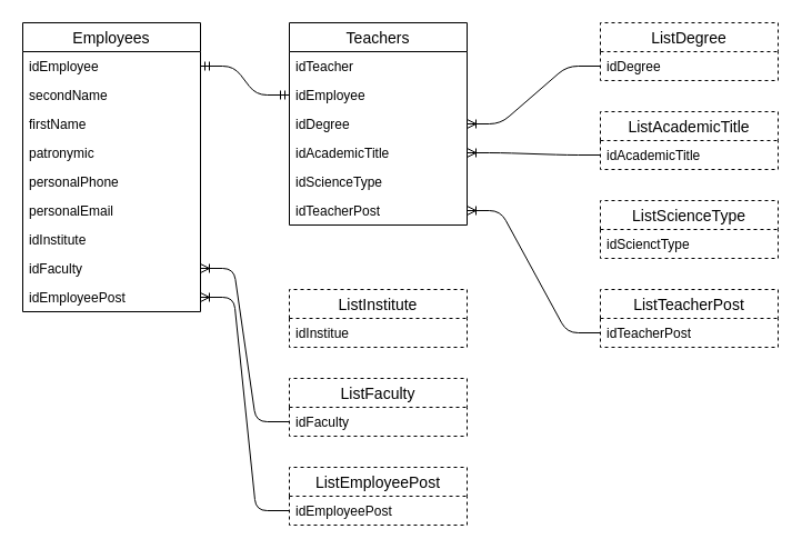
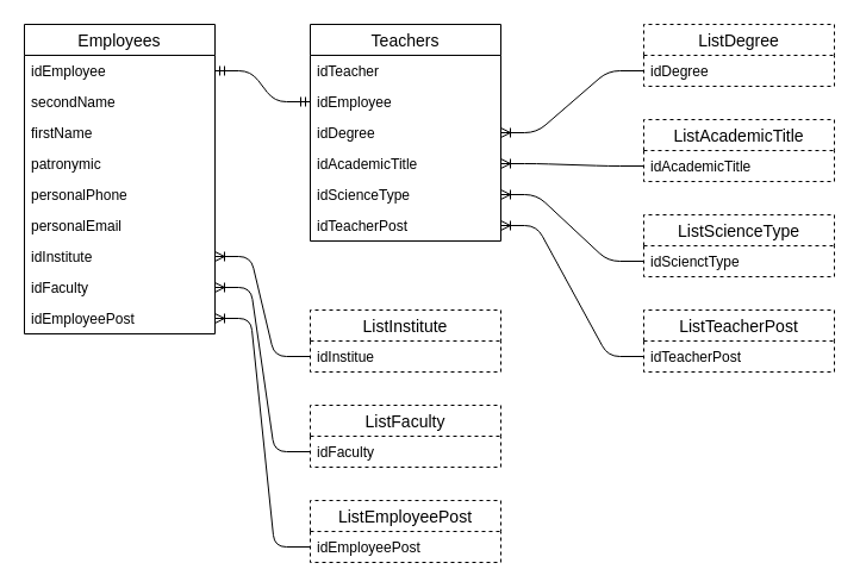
  <mxCell id="0" />
  <mxCell id="1" parent="0" />
  <mxCell id="2" value="" style="edgeStyle=entityRelationEdgeStyle;fontSize=12;html=1;endArrow=ERmandOne;startArrow=ERmandOne;" parent="1" source="32" target="5" edge="1"><mxGeometry width="100" height="100" relative="1" as="geometry"><mxPoint x="510" y="350" as="sourcePoint" /><mxPoint x="610" y="250" as="targetPoint" /></mxGeometry></mxCell>
  <mxCell id="3" value="Teachers" style="swimlane;fontStyle=0;childLayout=stackLayout;horizontal=1;startSize=26;horizontalStack=0;resizeParent=1;resizeParentMax=0;resizeLast=0;collapsible=1;marginBottom=0;align=center;fontSize=14;" parent="1" vertex="1"><mxGeometry x="260" y="20" width="160" height="182" as="geometry" /></mxCell>
  <mxCell id="4" value="idTeacher" style="text;strokeColor=none;fillColor=none;spacingLeft=4;spacingRight=4;overflow=hidden;rotatable=0;points=[[0,0.5],[1,0.5]];portConstraint=eastwest;fontSize=12;" parent="3" vertex="1"><mxGeometry y="26" width="160" height="26" as="geometry" /></mxCell>
  <mxCell id="5" value="idEmployee" style="text;strokeColor=none;fillColor=none;spacingLeft=4;spacingRight=4;overflow=hidden;rotatable=0;points=[[0,0.5],[1,0.5]];portConstraint=eastwest;fontSize=12;" parent="3" vertex="1"><mxGeometry y="52" width="160" height="26" as="geometry" /></mxCell>
  <mxCell id="6" value="idDegree" style="text;strokeColor=none;fillColor=none;spacingLeft=4;spacingRight=4;overflow=hidden;rotatable=0;points=[[0,0.5],[1,0.5]];portConstraint=eastwest;fontSize=12;" parent="3" vertex="1"><mxGeometry y="78" width="160" height="26" as="geometry" /></mxCell>
  <mxCell id="7" value="idAcademicTitle" style="text;strokeColor=none;fillColor=none;spacingLeft=4;spacingRight=4;overflow=hidden;rotatable=0;points=[[0,0.5],[1,0.5]];portConstraint=eastwest;fontSize=12;" parent="3" vertex="1"><mxGeometry y="104" width="160" height="26" as="geometry" /></mxCell>
  <mxCell id="8" value="idScienceType" style="text;strokeColor=none;fillColor=none;spacingLeft=4;spacingRight=4;overflow=hidden;rotatable=0;points=[[0,0.5],[1,0.5]];portConstraint=eastwest;fontSize=12;" parent="3" vertex="1"><mxGeometry y="130" width="160" height="26" as="geometry" /></mxCell>
  <mxCell id="9" value="idTeacherPost" style="text;strokeColor=none;fillColor=none;spacingLeft=4;spacingRight=4;overflow=hidden;rotatable=0;points=[[0,0.5],[1,0.5]];portConstraint=eastwest;fontSize=12;" parent="3" vertex="1"><mxGeometry y="156" width="160" height="26" as="geometry" /></mxCell>
  <mxCell id="10" value="ListDegree" style="swimlane;fontStyle=0;childLayout=stackLayout;horizontal=1;startSize=26;horizontalStack=0;resizeParent=1;resizeParentMax=0;resizeLast=0;collapsible=1;marginBottom=0;align=center;fontSize=14;dashed=1;" parent="1" vertex="1"><mxGeometry x="540" y="20" width="160" height="52" as="geometry" /></mxCell>
  <mxCell id="11" value="idDegree" style="text;strokeColor=none;fillColor=none;spacingLeft=4;spacingRight=4;overflow=hidden;rotatable=0;points=[[0,0.5],[1,0.5]];portConstraint=eastwest;fontSize=12;" parent="10" vertex="1"><mxGeometry y="26" width="160" height="26" as="geometry" /></mxCell>
  <mxCell id="12" value="ListAcademicTitle" style="swimlane;fontStyle=0;childLayout=stackLayout;horizontal=1;startSize=26;horizontalStack=0;resizeParent=1;resizeParentMax=0;resizeLast=0;collapsible=1;marginBottom=0;align=center;fontSize=14;dashed=1;" parent="1" vertex="1"><mxGeometry x="540" y="100" width="160" height="52" as="geometry" /></mxCell>
  <mxCell id="13" value="idAcademicTitle" style="text;strokeColor=none;fillColor=none;spacingLeft=4;spacingRight=4;overflow=hidden;rotatable=0;points=[[0,0.5],[1,0.5]];portConstraint=eastwest;fontSize=12;" parent="12" vertex="1"><mxGeometry y="26" width="160" height="26" as="geometry" /></mxCell>
  <mxCell id="14" value="ListScienceType" style="swimlane;fontStyle=0;childLayout=stackLayout;horizontal=1;startSize=26;horizontalStack=0;resizeParent=1;resizeParentMax=0;resizeLast=0;collapsible=1;marginBottom=0;align=center;fontSize=14;dashed=1;" parent="1" vertex="1"><mxGeometry x="540" y="180" width="160" height="52" as="geometry" /></mxCell>
  <mxCell id="15" value="idScienctType" style="text;strokeColor=none;fillColor=none;spacingLeft=4;spacingRight=4;overflow=hidden;rotatable=0;points=[[0,0.5],[1,0.5]];portConstraint=eastwest;fontSize=12;" parent="14" vertex="1"><mxGeometry y="26" width="160" height="26" as="geometry" /></mxCell>
+ <mxCell id="16" value="" style="edgeStyle=entityRelationEdgeStyle;fontSize=12;html=1;endArrow=ERoneToMany;" parent="1" source="18" target="38" edge="1"><mxGeometry width="100" height="100" relative="1" as="geometry"><mxPoint x="480" y="500" as="sourcePoint" /><mxPoint x="330" y="520" as="targetPoint" /></mxGeometry></mxCell>
  <mxCell id="17" value="ListInstitute" style="swimlane;fontStyle=0;childLayout=stackLayout;horizontal=1;startSize=26;horizontalStack=0;resizeParent=1;resizeParentMax=0;resizeLast=0;collapsible=1;marginBottom=0;align=center;fontSize=14;dashed=1;" parent="1" vertex="1"><mxGeometry x="260" y="260" width="160" height="52" as="geometry" /></mxCell>
  <mxCell id="18" value="idInstitue" style="text;strokeColor=none;fillColor=none;spacingLeft=4;spacingRight=4;overflow=hidden;rotatable=0;points=[[0,0.5],[1,0.5]];portConstraint=eastwest;fontSize=12;" parent="17" vertex="1"><mxGeometry y="26" width="160" height="26" as="geometry" /></mxCell>
  <mxCell id="19" value="ListFaculty" style="swimlane;fontStyle=0;childLayout=stackLayout;horizontal=1;startSize=26;horizontalStack=0;resizeParent=1;resizeParentMax=0;resizeLast=0;collapsible=1;marginBottom=0;align=center;fontSize=14;dashed=1;" parent="1" vertex="1"><mxGeometry x="260" y="340" width="160" height="52" as="geometry" /></mxCell>
  <mxCell id="20" value="idFaculty" style="text;strokeColor=none;fillColor=none;spacingLeft=4;spacingRight=4;overflow=hidden;rotatable=0;points=[[0,0.5],[1,0.5]];portConstraint=eastwest;fontSize=12;" parent="19" vertex="1"><mxGeometry y="26" width="160" height="26" as="geometry" /></mxCell>
  <mxCell id="21" value="ListEmployeePost" style="swimlane;fontStyle=0;childLayout=stackLayout;horizontal=1;startSize=26;horizontalStack=0;resizeParent=1;resizeParentMax=0;resizeLast=0;collapsible=1;marginBottom=0;align=center;fontSize=14;dashed=1;" parent="1" vertex="1"><mxGeometry x="260" y="420" width="160" height="52" as="geometry" /></mxCell>
  <mxCell id="22" value="idEmployeePost" style="text;strokeColor=none;fillColor=none;spacingLeft=4;spacingRight=4;overflow=hidden;rotatable=0;points=[[0,0.5],[1,0.5]];portConstraint=eastwest;fontSize=12;" parent="21" vertex="1"><mxGeometry y="26" width="160" height="26" as="geometry" /></mxCell>
  <mxCell id="23" value="ListTeacherPost" style="swimlane;fontStyle=0;childLayout=stackLayout;horizontal=1;startSize=26;horizontalStack=0;resizeParent=1;resizeParentMax=0;resizeLast=0;collapsible=1;marginBottom=0;align=center;fontSize=14;dashed=1;" parent="1" vertex="1"><mxGeometry x="540" y="260" width="160" height="52" as="geometry" /></mxCell>
  <mxCell id="24" value="idTeacherPost" style="text;strokeColor=none;fillColor=none;spacingLeft=4;spacingRight=4;overflow=hidden;rotatable=0;points=[[0,0.5],[1,0.5]];portConstraint=eastwest;fontSize=12;" parent="23" vertex="1"><mxGeometry y="26" width="160" height="26" as="geometry" /></mxCell>
  <mxCell id="25" value="" style="edgeStyle=entityRelationEdgeStyle;fontSize=12;html=1;endArrow=ERoneToMany;" parent="1" source="24" target="9" edge="1"><mxGeometry width="100" height="100" relative="1" as="geometry"><mxPoint x="460" y="430" as="sourcePoint" /><mxPoint x="560" y="330" as="targetPoint" /></mxGeometry></mxCell>
  <mxCell id="26" value="" style="edgeStyle=entityRelationEdgeStyle;fontSize=12;html=1;endArrow=ERoneToMany;" parent="1" source="20" target="39" edge="1"><mxGeometry width="100" height="100" relative="1" as="geometry"><mxPoint x="240" y="620" as="sourcePoint" /><mxPoint x="340" y="520" as="targetPoint" /></mxGeometry></mxCell>
  <mxCell id="27" value="" style="edgeStyle=entityRelationEdgeStyle;fontSize=12;html=1;endArrow=ERoneToMany;" parent="1" source="22" target="40" edge="1"><mxGeometry width="100" height="100" relative="1" as="geometry"><mxPoint x="230" y="650" as="sourcePoint" /><mxPoint x="330" y="550" as="targetPoint" /></mxGeometry></mxCell>
+ <mxCell id="28" value="" style="edgeStyle=entityRelationEdgeStyle;fontSize=12;html=1;endArrow=ERoneToMany;" parent="1" source="15" target="8" edge="1"><mxGeometry width="100" height="100" relative="1" as="geometry"><mxPoint x="430" y="410" as="sourcePoint" /><mxPoint x="530" y="310" as="targetPoint" /></mxGeometry></mxCell>
  <mxCell id="29" value="" style="edgeStyle=entityRelationEdgeStyle;fontSize=12;html=1;endArrow=ERoneToMany;" parent="1" source="13" target="7" edge="1"><mxGeometry width="100" height="100" relative="1" as="geometry"><mxPoint x="440" y="430" as="sourcePoint" /><mxPoint x="540" y="330" as="targetPoint" /></mxGeometry></mxCell>
  <mxCell id="30" value="" style="edgeStyle=entityRelationEdgeStyle;fontSize=12;html=1;endArrow=ERoneToMany;" parent="1" source="11" target="6" edge="1"><mxGeometry width="100" height="100" relative="1" as="geometry"><mxPoint x="420" y="410" as="sourcePoint" /><mxPoint x="520" y="310" as="targetPoint" /></mxGeometry></mxCell>
  <mxCell id="31" value="Employees" style="swimlane;fontStyle=0;childLayout=stackLayout;horizontal=1;startSize=26;horizontalStack=0;resizeParent=1;resizeParentMax=0;resizeLast=0;collapsible=1;marginBottom=0;align=center;fontSize=14;" parent="1" vertex="1"><mxGeometry x="20" y="20" width="160" height="260" as="geometry" /></mxCell>
  <mxCell id="32" value="idEmployee" style="text;strokeColor=none;fillColor=none;spacingLeft=4;spacingRight=4;overflow=hidden;rotatable=0;points=[[0,0.5],[1,0.5]];portConstraint=eastwest;fontSize=12;" parent="31" vertex="1"><mxGeometry y="26" width="160" height="26" as="geometry" /></mxCell>
  <mxCell id="33" value="secondName" style="text;strokeColor=none;fillColor=none;spacingLeft=4;spacingRight=4;overflow=hidden;rotatable=0;points=[[0,0.5],[1,0.5]];portConstraint=eastwest;fontSize=12;" parent="31" vertex="1"><mxGeometry y="52" width="160" height="26" as="geometry" /></mxCell>
  <mxCell id="34" value="firstName" style="text;strokeColor=none;fillColor=none;spacingLeft=4;spacingRight=4;overflow=hidden;rotatable=0;points=[[0,0.5],[1,0.5]];portConstraint=eastwest;fontSize=12;" parent="31" vertex="1"><mxGeometry y="78" width="160" height="26" as="geometry" /></mxCell>
  <mxCell id="35" value="patronymic" style="text;strokeColor=none;fillColor=none;spacingLeft=4;spacingRight=4;overflow=hidden;rotatable=0;points=[[0,0.5],[1,0.5]];portConstraint=eastwest;fontSize=12;" parent="31" vertex="1"><mxGeometry y="104" width="160" height="26" as="geometry" /></mxCell>
  <mxCell id="36" value="personalPhone" style="text;strokeColor=none;fillColor=none;spacingLeft=4;spacingRight=4;overflow=hidden;rotatable=0;points=[[0,0.5],[1,0.5]];portConstraint=eastwest;fontSize=12;" parent="31" vertex="1"><mxGeometry y="130" width="160" height="26" as="geometry" /></mxCell>
  <mxCell id="37" value="personalEmail" style="text;strokeColor=none;fillColor=none;spacingLeft=4;spacingRight=4;overflow=hidden;rotatable=0;points=[[0,0.5],[1,0.5]];portConstraint=eastwest;fontSize=12;" parent="31" vertex="1"><mxGeometry y="156" width="160" height="26" as="geometry" /></mxCell>
  <mxCell id="38" value="idInstitute" style="text;strokeColor=none;fillColor=none;spacingLeft=4;spacingRight=4;overflow=hidden;rotatable=0;points=[[0,0.5],[1,0.5]];portConstraint=eastwest;fontSize=12;" parent="31" vertex="1"><mxGeometry y="182" width="160" height="26" as="geometry" /></mxCell>
  <mxCell id="39" value="idFaculty" style="text;strokeColor=none;fillColor=none;spacingLeft=4;spacingRight=4;overflow=hidden;rotatable=0;points=[[0,0.5],[1,0.5]];portConstraint=eastwest;fontSize=12;" parent="31" vertex="1"><mxGeometry y="208" width="160" height="26" as="geometry" /></mxCell>
  <mxCell id="40" value="idEmployeePost" style="text;strokeColor=none;fillColor=none;spacingLeft=4;spacingRight=4;overflow=hidden;rotatable=0;points=[[0,0.5],[1,0.5]];portConstraint=eastwest;fontSize=12;" parent="31" vertex="1"><mxGeometry y="234" width="160" height="26" as="geometry" /></mxCell>
